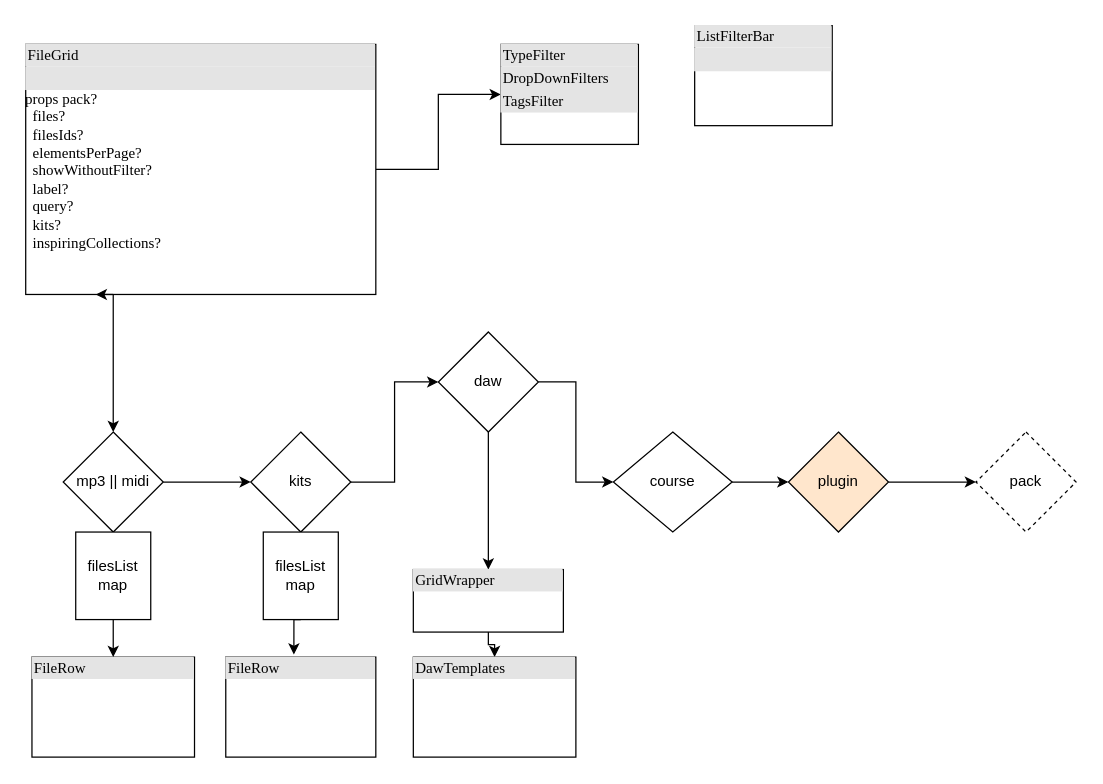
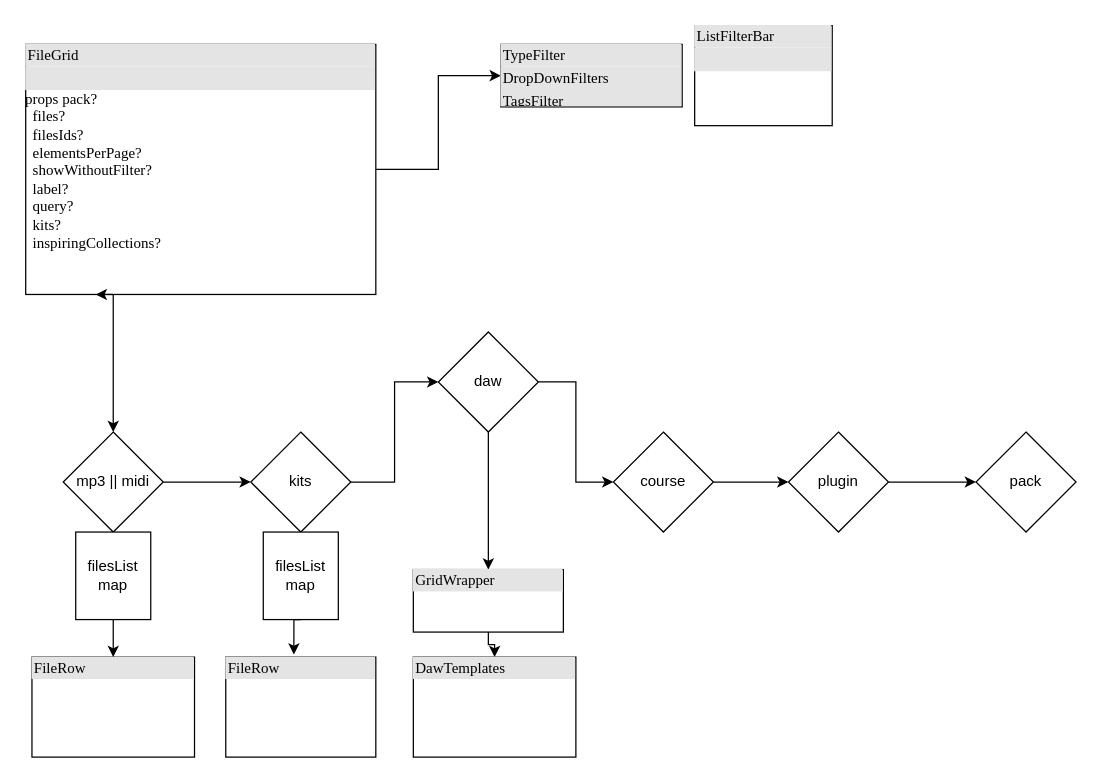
  <mxCell id="0" />
  <mxCell id="1" parent="0" />
  <mxCell id="2" value="" style="edgeStyle=orthogonalEdgeStyle;rounded=0;orthogonalLoop=1;jettySize=auto;html=1;" edge="1" parent="1" source="4" target="5"><mxGeometry relative="1" as="geometry" /></mxCell>
  <mxCell id="3" style="edgeStyle=orthogonalEdgeStyle;rounded=0;orthogonalLoop=1;jettySize=auto;html=1;exitX=0.25;exitY=1;exitDx=0;exitDy=0;entryX=0.5;entryY=0;entryDx=0;entryDy=0;" edge="1" parent="1" source="4" target="8"><mxGeometry relative="1" as="geometry" /></mxCell>
  <mxCell id="4" value="&lt;div style=&quot;box-sizing:border-box;width:100%;background:#e4e4e4;padding:2px;&quot;&gt;FileGrid&lt;/div&gt;&lt;div style=&quot;box-sizing:border-box;width:100%;background:#e4e4e4;padding:2px;&quot;&gt;&lt;br&gt;&lt;/div&gt;props&lt;span style=&quot;white-space: pre;&quot;&gt; &lt;/span&gt;pack?&lt;br&gt;&lt;span style=&quot;white-space: pre;&quot;&gt; &lt;/span&gt;&lt;span style=&quot;white-space: pre;&quot;&gt; &lt;/span&gt;files?&lt;br&gt;&lt;span style=&quot;white-space: pre;&quot;&gt; &lt;/span&gt;&lt;span style=&quot;white-space: pre;&quot;&gt; &lt;/span&gt;filesIds?&lt;br&gt;&lt;span style=&quot;white-space: pre;&quot;&gt; &lt;/span&gt;&lt;span style=&quot;white-space: pre;&quot;&gt; &lt;/span&gt;elementsPerPage?&lt;br&gt;&lt;span style=&quot;white-space: pre;&quot;&gt; &lt;/span&gt;&lt;span style=&quot;white-space: pre;&quot;&gt; &lt;/span&gt;showWithoutFilter?&lt;br&gt;&lt;span style=&quot;white-space: pre;&quot;&gt; &lt;/span&gt;&lt;span style=&quot;white-space: pre;&quot;&gt; &lt;/span&gt;label?&lt;br&gt;&lt;span style=&quot;white-space: pre;&quot;&gt; &lt;/span&gt;&lt;span style=&quot;white-space: pre;&quot;&gt; &lt;/span&gt;query?&lt;br&gt;&lt;span style=&quot;white-space: pre;&quot;&gt; &lt;/span&gt;&lt;span style=&quot;white-space: pre;&quot;&gt; &lt;/span&gt;kits?&lt;br&gt;&lt;span style=&quot;white-space: pre;&quot;&gt; &lt;/span&gt;&lt;span style=&quot;white-space: pre;&quot;&gt; &lt;/span&gt;inspiringCollections?" style="verticalAlign=top;align=left;overflow=fill;html=1;rounded=0;shadow=0;comic=0;labelBackgroundColor=none;strokeWidth=1;fontFamily=Verdana;fontSize=12;labelPadding=0;perimeterSpacing=0;sketch=0;" vertex="1" parent="1"><mxGeometry x="20" y="35" width="280" height="200" as="geometry" /></mxCell>
- <mxCell id="5" value="&lt;div style=&quot;box-sizing:border-box;width:100%;background:#e4e4e4;padding:2px;&quot;&gt;TypeFilter&lt;/div&gt;&lt;div style=&quot;box-sizing:border-box;width:100%;background:#e4e4e4;padding:2px;&quot;&gt;DropDownFilters&lt;/div&gt;&lt;div style=&quot;box-sizing:border-box;width:100%;background:#e4e4e4;padding:2px;&quot;&gt;TagsFilter&lt;/div&gt;" style="verticalAlign=top;align=left;overflow=fill;html=1;rounded=0;shadow=0;comic=0;labelBackgroundColor=none;strokeWidth=1;fontFamily=Verdana;fontSize=12;labelPadding=0;perimeterSpacing=0;sketch=0;" vertex="1" parent="1"><mxGeometry x="400" y="35" width="110" height="80" as="geometry" /></mxCell>
+ <mxCell id="5" value="&lt;div style=&quot;box-sizing:border-box;width:100%;background:#e4e4e4;padding:2px;&quot;&gt;TypeFilter&lt;/div&gt;&lt;div style=&quot;box-sizing:border-box;width:100%;background:#e4e4e4;padding:2px;&quot;&gt;DropDownFilters&lt;/div&gt;&lt;div style=&quot;box-sizing:border-box;width:100%;background:#e4e4e4;padding:2px;&quot;&gt;TagsFilter&lt;/div&gt;" style="verticalAlign=top;align=left;overflow=fill;html=1;rounded=0;shadow=0;comic=0;labelBackgroundColor=none;strokeWidth=1;fontFamily=Verdana;fontSize=12;labelPadding=0;perimeterSpacing=0;sketch=0;" vertex="1" parent="1"><mxGeometry x="400" y="35" width="145" height="50" as="geometry" /></mxCell>
  <mxCell id="6" value="&lt;div style=&quot;box-sizing:border-box;width:100%;background:#e4e4e4;padding:2px;&quot;&gt;ListFilterBar&lt;/div&gt;&lt;div style=&quot;box-sizing:border-box;width:100%;background:#e4e4e4;padding:2px;&quot;&gt;&lt;br&gt;&lt;/div&gt;" style="verticalAlign=top;align=left;overflow=fill;html=1;rounded=0;shadow=0;comic=0;labelBackgroundColor=none;strokeWidth=1;fontFamily=Verdana;fontSize=12;labelPadding=0;perimeterSpacing=0;sketch=0;" vertex="1" parent="1"><mxGeometry x="555" y="20" width="110" height="80" as="geometry" /></mxCell>
  <mxCell id="7" style="edgeStyle=orthogonalEdgeStyle;rounded=0;orthogonalLoop=1;jettySize=auto;html=1;exitX=1;exitY=0.5;exitDx=0;exitDy=0;entryX=0;entryY=0.5;entryDx=0;entryDy=0;" edge="1" parent="1" source="8" target="10"><mxGeometry relative="1" as="geometry" /></mxCell>
  <mxCell id="8" value="mp3 || midi" style="rhombus;whiteSpace=wrap;html=1;sketch=0;" vertex="1" parent="1"><mxGeometry x="50" y="345" width="80" height="80" as="geometry" /></mxCell>
  <mxCell id="9" style="edgeStyle=orthogonalEdgeStyle;rounded=0;orthogonalLoop=1;jettySize=auto;html=1;exitX=1;exitY=0.5;exitDx=0;exitDy=0;entryX=0;entryY=0.5;entryDx=0;entryDy=0;" edge="1" parent="1" source="10" target="13"><mxGeometry relative="1" as="geometry" /></mxCell>
  <mxCell id="10" value="kits" style="rhombus;whiteSpace=wrap;html=1;sketch=0;" vertex="1" parent="1"><mxGeometry x="200" y="345" width="80" height="80" as="geometry" /></mxCell>
  <mxCell id="11" style="edgeStyle=orthogonalEdgeStyle;rounded=0;orthogonalLoop=1;jettySize=auto;html=1;exitX=1;exitY=0.5;exitDx=0;exitDy=0;entryX=0;entryY=0.5;entryDx=0;entryDy=0;" edge="1" parent="1" source="13" target="15"><mxGeometry relative="1" as="geometry" /></mxCell>
  <mxCell id="12" style="edgeStyle=orthogonalEdgeStyle;rounded=0;orthogonalLoop=1;jettySize=auto;html=1;exitX=0.5;exitY=1;exitDx=0;exitDy=0;entryX=0.5;entryY=0;entryDx=0;entryDy=0;" edge="1" parent="1" source="13" target="22"><mxGeometry relative="1" as="geometry" /></mxCell>
  <mxCell id="13" value="daw" style="rhombus;whiteSpace=wrap;html=1;sketch=0;" vertex="1" parent="1"><mxGeometry x="350" y="265" width="80" height="80" as="geometry" /></mxCell>
  <mxCell id="14" style="edgeStyle=orthogonalEdgeStyle;rounded=0;orthogonalLoop=1;jettySize=auto;html=1;exitX=1;exitY=0.5;exitDx=0;exitDy=0;entryX=0;entryY=0.5;entryDx=0;entryDy=0;" edge="1" parent="1" source="15" target="17"><mxGeometry relative="1" as="geometry" /></mxCell>
- <mxCell id="15" value="course" style="rhombus;whiteSpace=wrap;html=1;sketch=0;" vertex="1" parent="1"><mxGeometry x="490" y="345" width="95" height="80" as="geometry" /></mxCell>
+ <mxCell id="15" value="course" style="rhombus;whiteSpace=wrap;html=1;sketch=0;" vertex="1" parent="1"><mxGeometry x="490" y="345" width="80" height="80" as="geometry" /></mxCell>
  <mxCell id="16" style="edgeStyle=orthogonalEdgeStyle;rounded=0;orthogonalLoop=1;jettySize=auto;html=1;exitX=1;exitY=0.5;exitDx=0;exitDy=0;entryX=0;entryY=0.5;entryDx=0;entryDy=0;" edge="1" parent="1" source="17" target="18"><mxGeometry relative="1" as="geometry" /></mxCell>
- <mxCell id="17" value="plugin" style="rhombus;whiteSpace=wrap;html=1;sketch=0;fillColor=#ffe6cc;" vertex="1" parent="1"><mxGeometry x="630" y="345" width="80" height="80" as="geometry" /></mxCell>
- <mxCell id="18" value="pack" style="rhombus;whiteSpace=wrap;html=1;sketch=0;dashed=1;" vertex="1" parent="1"><mxGeometry x="780" y="345" width="80" height="80" as="geometry" /></mxCell>
+ <mxCell id="17" value="plugin" style="rhombus;whiteSpace=wrap;html=1;sketch=0;" vertex="1" parent="1"><mxGeometry x="630" y="345" width="80" height="80" as="geometry" /></mxCell>
+ <mxCell id="18" value="pack" style="rhombus;whiteSpace=wrap;html=1;sketch=0;" vertex="1" parent="1"><mxGeometry x="780" y="345" width="80" height="80" as="geometry" /></mxCell>
  <mxCell id="19" value="&lt;div style=&quot;box-sizing:border-box;width:100%;background:#e4e4e4;padding:2px;&quot;&gt;FileRow&lt;/div&gt;" style="verticalAlign=top;align=left;overflow=fill;html=1;rounded=0;shadow=0;comic=0;labelBackgroundColor=none;strokeWidth=1;fontFamily=Verdana;fontSize=12;labelPadding=0;perimeterSpacing=0;sketch=0;" vertex="1" parent="1"><mxGeometry x="25" y="525" width="130" height="80" as="geometry" /></mxCell>
  <mxCell id="20" value="&lt;div style=&quot;box-sizing:border-box;width:100%;background:#e4e4e4;padding:2px;&quot;&gt;FileRow&lt;/div&gt;" style="verticalAlign=top;align=left;overflow=fill;html=1;rounded=0;shadow=0;comic=0;labelBackgroundColor=none;strokeWidth=1;fontFamily=Verdana;fontSize=12;labelPadding=0;perimeterSpacing=0;sketch=0;" vertex="1" parent="1"><mxGeometry x="180" y="525" width="120" height="80" as="geometry" /></mxCell>
  <mxCell id="21" style="edgeStyle=orthogonalEdgeStyle;rounded=0;orthogonalLoop=1;jettySize=auto;html=1;exitX=0.5;exitY=1;exitDx=0;exitDy=0;" edge="1" parent="1" source="22" target="28"><mxGeometry relative="1" as="geometry"><Array as="points"><mxPoint x="390" y="515" /><mxPoint x="395" y="515" /></Array></mxGeometry></mxCell>
  <mxCell id="22" value="&lt;div style=&quot;box-sizing:border-box;width:100%;background:#e4e4e4;padding:2px;&quot;&gt;GridWrapper&lt;/div&gt;" style="verticalAlign=top;align=left;overflow=fill;html=1;rounded=0;shadow=0;comic=0;labelBackgroundColor=none;strokeWidth=1;fontFamily=Verdana;fontSize=12;labelPadding=0;perimeterSpacing=0;sketch=0;" vertex="1" parent="1"><mxGeometry x="330" y="455" width="120" height="50" as="geometry" /></mxCell>
  <mxCell id="23" style="edgeStyle=orthogonalEdgeStyle;rounded=0;orthogonalLoop=1;jettySize=auto;html=1;exitX=0.25;exitY=1;exitDx=0;exitDy=0;entryX=0.2;entryY=1.005;entryDx=0;entryDy=0;entryPerimeter=0;" edge="1" parent="1" source="4" target="4"><mxGeometry relative="1" as="geometry" /></mxCell>
  <mxCell id="24" style="edgeStyle=orthogonalEdgeStyle;rounded=0;orthogonalLoop=1;jettySize=auto;html=1;exitX=1;exitY=0.5;exitDx=0;exitDy=0;entryX=0.5;entryY=0;entryDx=0;entryDy=0;" edge="1" parent="1" source="25" target="19"><mxGeometry relative="1" as="geometry" /></mxCell>
  <mxCell id="25" value="filesList&lt;br&gt;map" style="rounded=0;whiteSpace=wrap;html=1;sketch=0;direction=south;" vertex="1" parent="1"><mxGeometry x="60" y="425" width="60" height="70" as="geometry" /></mxCell>
  <mxCell id="26" style="edgeStyle=orthogonalEdgeStyle;rounded=0;orthogonalLoop=1;jettySize=auto;html=1;exitX=1;exitY=0.5;exitDx=0;exitDy=0;entryX=0.454;entryY=-0.025;entryDx=0;entryDy=0;entryPerimeter=0;" edge="1" parent="1" source="27" target="20"><mxGeometry relative="1" as="geometry" /></mxCell>
  <mxCell id="27" value="filesList&lt;br&gt;map" style="rounded=0;whiteSpace=wrap;html=1;sketch=0;direction=south;" vertex="1" parent="1"><mxGeometry x="210" y="425" width="60" height="70" as="geometry" /></mxCell>
  <mxCell id="28" value="&lt;div style=&quot;box-sizing:border-box;width:100%;background:#e4e4e4;padding:2px;&quot;&gt;DawTemplates&lt;/div&gt;" style="verticalAlign=top;align=left;overflow=fill;html=1;rounded=0;shadow=0;comic=0;labelBackgroundColor=none;strokeWidth=1;fontFamily=Verdana;fontSize=12;labelPadding=0;perimeterSpacing=0;sketch=0;" vertex="1" parent="1"><mxGeometry x="330" y="525" width="130" height="80" as="geometry" /></mxCell>
